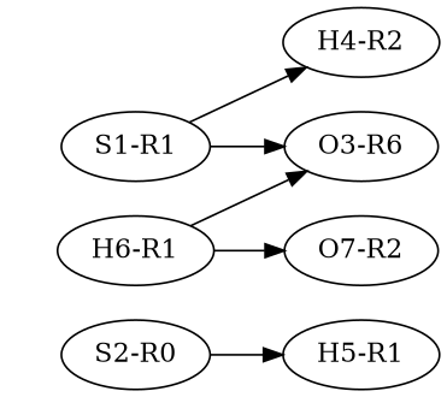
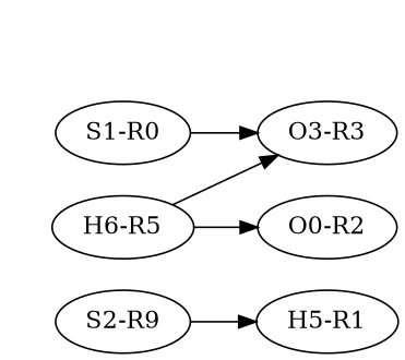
  digraph {
    rankdir=LR
-   n1 [label="O3-R6"]
-   n2 [label="O7-R2"]
-   n3 [label="S1-R1"]
-   n4 [label="S2-R0"]
-   n5 [label="H4-R2"]
+   n1 [label="O3-R3"]
+   n2 [label="O0-R2"]
+   n3 [label="S1-R0"]
+   n4 [label="S2-R9"]
    n6 [label="H5-R1"]
-   n7 [label="H6-R1"]
+   n7 [label="H6-R5"]
    subgraph sub_1 {
      rank=same
      n1
      n2
    }
    subgraph sub_2 {
      ordering=out
      rank=same
      n3
      n4
    }
    n3 -> n1
    n3 -> n4 [style=invis]
-   n3 -> n5
    n4 -> n6
    n7 -> n1
    n7 -> n2
  }
